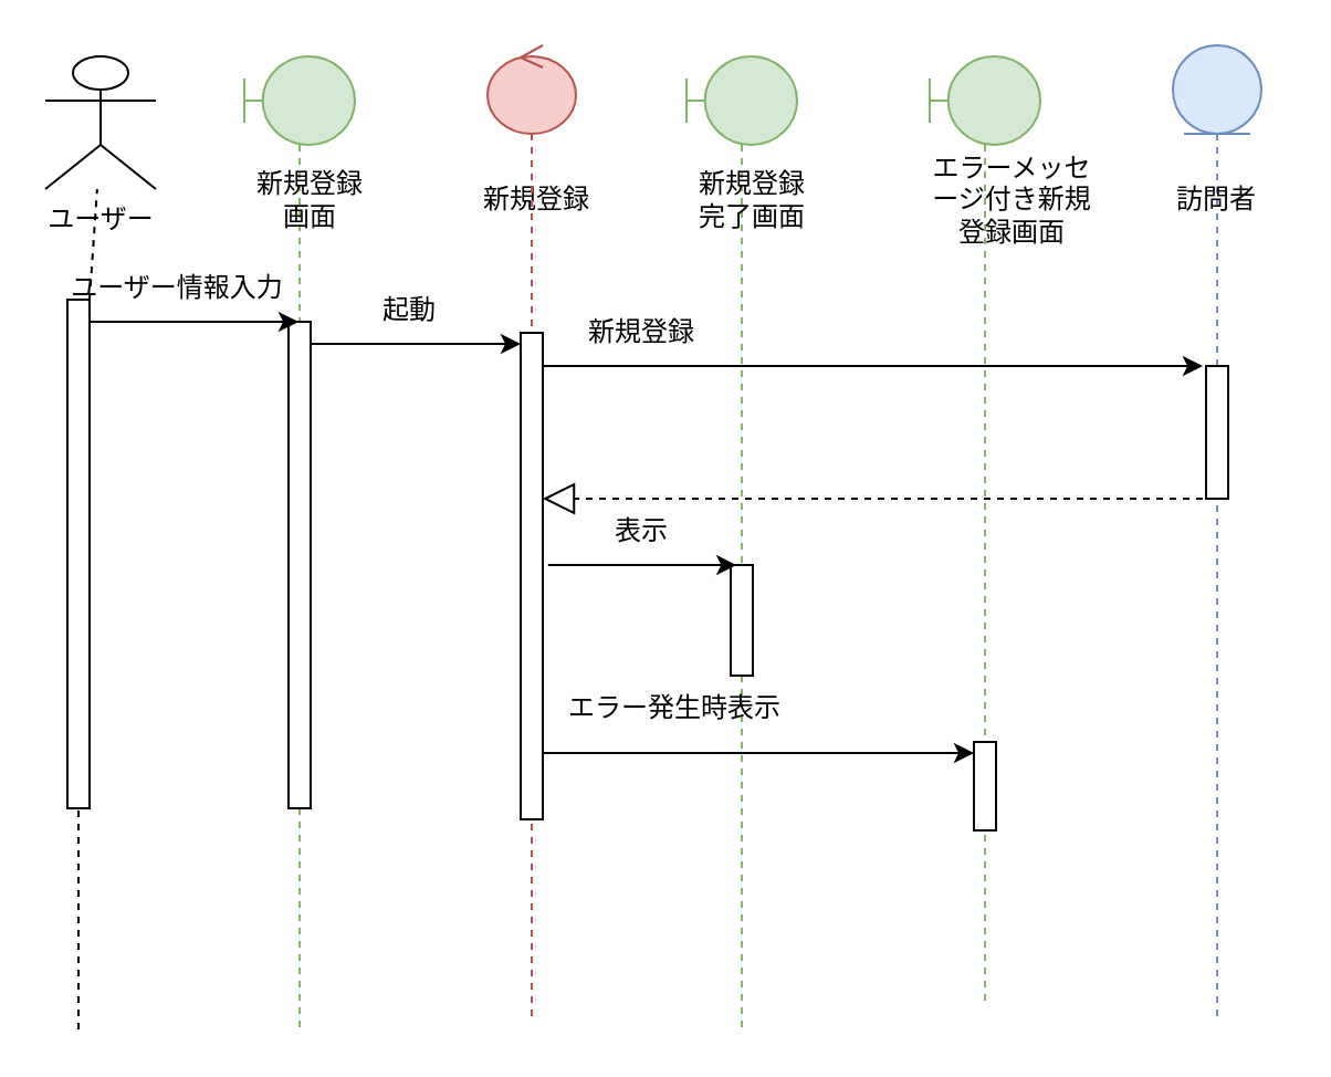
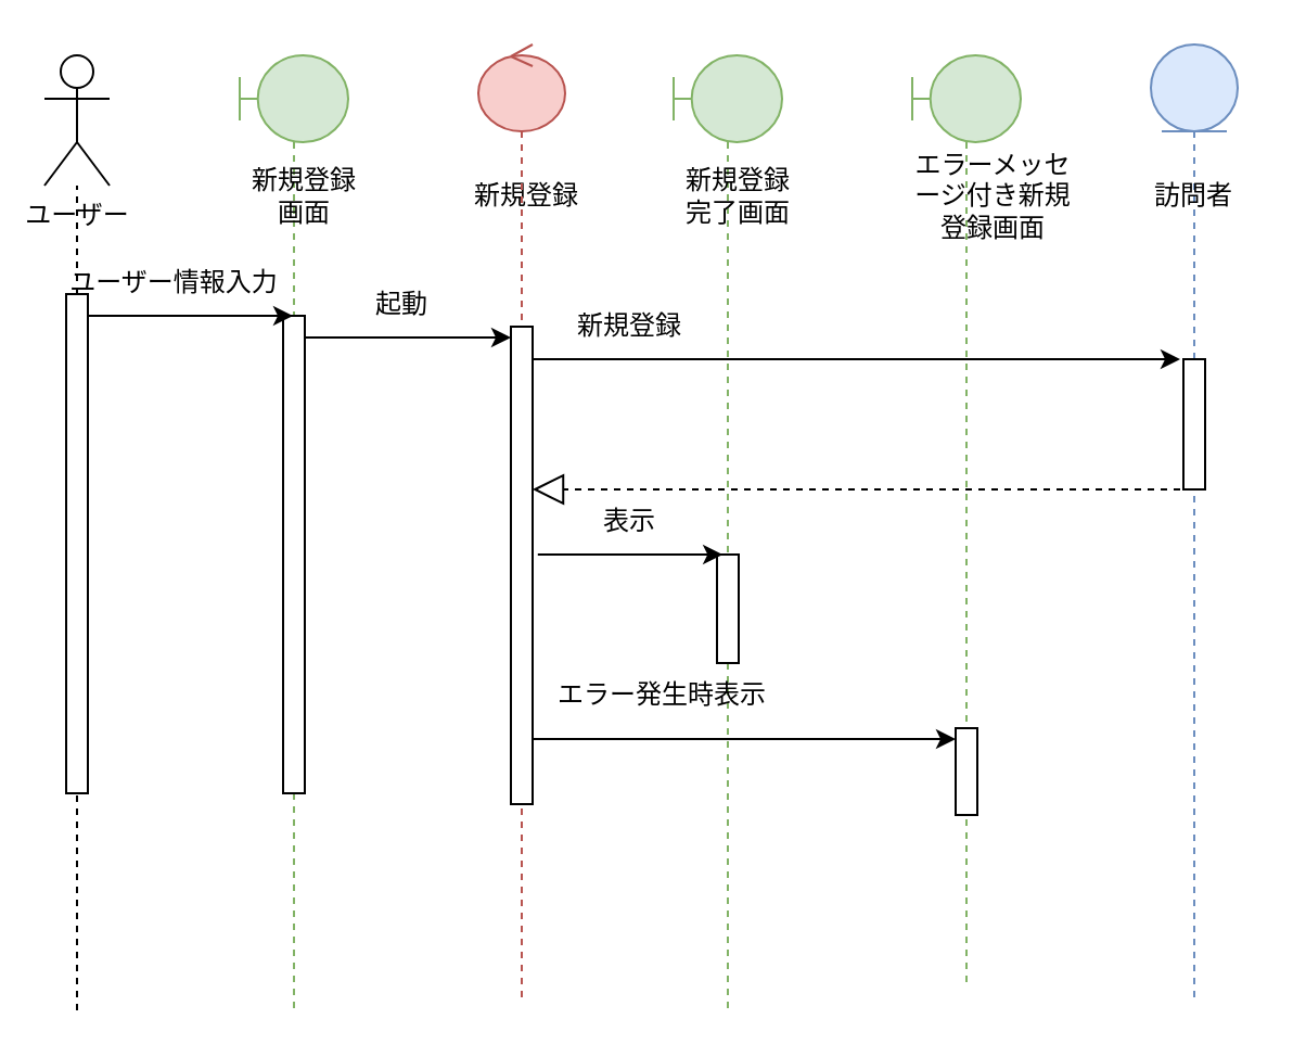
  <mxCell id="0" />
  <mxCell id="1" parent="0" />
- <mxCell id="2" value="ユーザー" style="shape=umlActor;verticalLabelPosition=bottom;verticalAlign=top;html=1;outlineConnect=0;" vertex="1" parent="1"><mxGeometry x="20" y="25" width="50" height="60" as="geometry" /></mxCell>
+ <mxCell id="2" value="ユーザー" style="shape=umlActor;verticalLabelPosition=bottom;verticalAlign=top;html=1;outlineConnect=0;" vertex="1" parent="1"><mxGeometry x="20" y="25" width="30" height="60" as="geometry" /></mxCell>
  <mxCell id="3" value="" style="endArrow=none;dashed=1;html=1;rounded=0;" edge="1" parent="1" source="27" target="2"><mxGeometry width="50" height="50" relative="1" as="geometry"><mxPoint x="35" y="465" as="sourcePoint" /><mxPoint x="70" y="185" as="targetPoint" /></mxGeometry></mxCell>
  <mxCell id="4" value="" style="shape=umlLifeline;perimeter=lifelinePerimeter;whiteSpace=wrap;html=1;container=1;dropTarget=0;collapsible=0;recursiveResize=0;outlineConnect=0;portConstraint=eastwest;newEdgeStyle={&quot;curved&quot;:0,&quot;rounded&quot;:0};participant=umlBoundary;fillColor=#d5e8d4;strokeColor=#82b366;" vertex="1" parent="1"><mxGeometry x="110" y="25" width="50" height="440" as="geometry" /></mxCell>
  <mxCell id="5" value="" style="html=1;points=[[0,0,0,0,5],[0,1,0,0,-5],[1,0,0,0,5],[1,1,0,0,-5]];perimeter=orthogonalPerimeter;outlineConnect=0;targetShapes=umlLifeline;portConstraint=eastwest;newEdgeStyle={&quot;curved&quot;:0,&quot;rounded&quot;:0};" vertex="1" parent="4"><mxGeometry x="20" y="120" width="10" height="220" as="geometry" /></mxCell>
  <mxCell id="6" value="新規登録画面" style="text;html=1;align=center;verticalAlign=middle;whiteSpace=wrap;rounded=0;" vertex="1" parent="1"><mxGeometry x="110" y="75" width="60" height="30" as="geometry" /></mxCell>
  <mxCell id="7" value="新規登録" style="text;html=1;align=center;verticalAlign=middle;whiteSpace=wrap;rounded=0;" vertex="1" parent="1"><mxGeometry x="205" y="75" width="75" height="30" as="geometry" /></mxCell>
  <mxCell id="8" value="" style="shape=umlLifeline;perimeter=lifelinePerimeter;whiteSpace=wrap;html=1;container=1;dropTarget=0;collapsible=0;recursiveResize=0;outlineConnect=0;portConstraint=eastwest;newEdgeStyle={&quot;curved&quot;:0,&quot;rounded&quot;:0};participant=umlBoundary;fillColor=#d5e8d4;strokeColor=#82b366;" vertex="1" parent="1"><mxGeometry x="310" y="25" width="50" height="440" as="geometry" /></mxCell>
  <mxCell id="9" value="" style="html=1;points=[[0,0,0,0,5],[0,1,0,0,-5],[1,0,0,0,5],[1,1,0,0,-5]];perimeter=orthogonalPerimeter;outlineConnect=0;targetShapes=umlLifeline;portConstraint=eastwest;newEdgeStyle={&quot;curved&quot;:0,&quot;rounded&quot;:0};" vertex="1" parent="8"><mxGeometry x="20" y="230" width="10" height="50" as="geometry" /></mxCell>
  <mxCell id="10" value="新規登録完了画面" style="text;html=1;align=center;verticalAlign=middle;whiteSpace=wrap;rounded=0;" vertex="1" parent="1"><mxGeometry x="310" y="75" width="60" height="30" as="geometry" /></mxCell>
  <mxCell id="11" value="" style="shape=umlLifeline;perimeter=lifelinePerimeter;whiteSpace=wrap;html=1;container=1;dropTarget=0;collapsible=0;recursiveResize=0;outlineConnect=0;portConstraint=eastwest;newEdgeStyle={&quot;curved&quot;:0,&quot;rounded&quot;:0};participant=umlEntity;fillColor=#dae8fc;strokeColor=#6c8ebf;" vertex="1" parent="1"><mxGeometry x="530" y="20" width="40" height="440" as="geometry" /></mxCell>
  <mxCell id="12" value="" style="html=1;points=[[0,0,0,0,5],[0,1,0,0,-5],[1,0,0,0,5],[1,1,0,0,-5]];perimeter=orthogonalPerimeter;outlineConnect=0;targetShapes=umlLifeline;portConstraint=eastwest;newEdgeStyle={&quot;curved&quot;:0,&quot;rounded&quot;:0};" vertex="1" parent="11"><mxGeometry x="15" y="145" width="10" height="60" as="geometry" /></mxCell>
  <mxCell id="13" value="訪問者" style="text;html=1;align=center;verticalAlign=middle;whiteSpace=wrap;rounded=0;" vertex="1" parent="1"><mxGeometry x="520" y="75" width="60" height="30" as="geometry" /></mxCell>
  <mxCell id="14" value="" style="shape=umlLifeline;perimeter=lifelinePerimeter;whiteSpace=wrap;html=1;container=1;dropTarget=0;collapsible=0;recursiveResize=0;outlineConnect=0;portConstraint=eastwest;newEdgeStyle={&quot;curved&quot;:0,&quot;rounded&quot;:0};participant=umlControl;fillColor=#f8cecc;strokeColor=#b85450;" vertex="1" parent="1"><mxGeometry x="220" y="20" width="40" height="440" as="geometry" /></mxCell>
  <mxCell id="15" value="" style="html=1;points=[[0,0,0,0,5],[0,1,0,0,-5],[1,0,0,0,5],[1,1,0,0,-5]];perimeter=orthogonalPerimeter;outlineConnect=0;targetShapes=umlLifeline;portConstraint=eastwest;newEdgeStyle={&quot;curved&quot;:0,&quot;rounded&quot;:0};" vertex="1" parent="14"><mxGeometry x="15" y="130" width="10" height="220" as="geometry" /></mxCell>
  <mxCell id="16" value="" style="endArrow=classic;html=1;rounded=0;" edge="1" parent="1" target="4"><mxGeometry width="50" height="50" relative="1" as="geometry"><mxPoint x="40" y="145" as="sourcePoint" /><mxPoint x="240" y="205" as="targetPoint" /></mxGeometry></mxCell>
  <mxCell id="17" value="ユーザー情報入力" style="text;html=1;align=center;verticalAlign=middle;whiteSpace=wrap;rounded=0;" vertex="1" parent="1"><mxGeometry x="30" y="115" width="100" height="30" as="geometry" /></mxCell>
  <mxCell id="18" value="" style="endArrow=classic;html=1;rounded=0;" edge="1" parent="1" target="15"><mxGeometry width="50" height="50" relative="1" as="geometry"><mxPoint x="140" y="155" as="sourcePoint" /><mxPoint x="379.5" y="155" as="targetPoint" /></mxGeometry></mxCell>
  <mxCell id="19" value="起動" style="text;html=1;align=center;verticalAlign=middle;whiteSpace=wrap;rounded=0;" vertex="1" parent="1"><mxGeometry x="150" y="125" width="70" height="30" as="geometry" /></mxCell>
  <mxCell id="20" value="" style="shape=umlLifeline;perimeter=lifelinePerimeter;whiteSpace=wrap;html=1;container=1;dropTarget=0;collapsible=0;recursiveResize=0;outlineConnect=0;portConstraint=eastwest;newEdgeStyle={&quot;curved&quot;:0,&quot;rounded&quot;:0};participant=umlBoundary;fillColor=#d5e8d4;strokeColor=#82b366;" vertex="1" parent="1"><mxGeometry x="420" y="25" width="50" height="430" as="geometry" /></mxCell>
  <mxCell id="21" value="" style="html=1;points=[[0,0,0,0,5],[0,1,0,0,-5],[1,0,0,0,5],[1,1,0,0,-5]];perimeter=orthogonalPerimeter;outlineConnect=0;targetShapes=umlLifeline;portConstraint=eastwest;newEdgeStyle={&quot;curved&quot;:0,&quot;rounded&quot;:0};" vertex="1" parent="20"><mxGeometry x="20" y="310" width="10" height="40" as="geometry" /></mxCell>
  <mxCell id="22" value="エラーメッセージ付き新規登録画面" style="text;html=1;align=center;verticalAlign=middle;whiteSpace=wrap;rounded=0;" vertex="1" parent="1"><mxGeometry x="415" y="75" width="85" height="30" as="geometry" /></mxCell>
  <mxCell id="23" value="" style="endArrow=classic;html=1;rounded=0;" edge="1" parent="1" source="15"><mxGeometry width="50" height="50" relative="1" as="geometry"><mxPoint x="250" y="165" as="sourcePoint" /><mxPoint x="543.5" y="165" as="targetPoint" /></mxGeometry></mxCell>
  <mxCell id="24" value="新規登録" style="text;html=1;align=center;verticalAlign=middle;whiteSpace=wrap;rounded=0;" vertex="1" parent="1"><mxGeometry x="260" y="135" width="60" height="30" as="geometry" /></mxCell>
  <mxCell id="25" value="" style="endArrow=block;dashed=1;endFill=0;endSize=12;html=1;rounded=0;entryX=1;entryY=1;entryDx=0;entryDy=-5;entryPerimeter=0;" edge="1" parent="1"><mxGeometry width="160" relative="1" as="geometry"><mxPoint x="549.5" y="225" as="sourcePoint" /><mxPoint x="245" y="225" as="targetPoint" /></mxGeometry></mxCell>
  <mxCell id="26" value="" style="endArrow=none;dashed=1;html=1;rounded=0;" edge="1" parent="1" target="27"><mxGeometry width="50" height="50" relative="1" as="geometry"><mxPoint x="35" y="465" as="sourcePoint" /><mxPoint x="35" y="85" as="targetPoint" /></mxGeometry></mxCell>
  <mxCell id="27" value="" style="html=1;points=[[0,0,0,0,5],[0,1,0,0,-5],[1,0,0,0,5],[1,1,0,0,-5]];perimeter=orthogonalPerimeter;outlineConnect=0;targetShapes=umlLifeline;portConstraint=eastwest;newEdgeStyle={&quot;curved&quot;:0,&quot;rounded&quot;:0};" vertex="1" parent="1"><mxGeometry x="30" y="135" width="10" height="230" as="geometry" /></mxCell>
  <mxCell id="28" value="" style="endArrow=classic;html=1;rounded=0;entryX=0;entryY=0;entryDx=0;entryDy=5;entryPerimeter=0;" edge="1" parent="1" source="15" target="21"><mxGeometry width="50" height="50" relative="1" as="geometry"><mxPoint x="240" y="335" as="sourcePoint" /><mxPoint x="430" y="338" as="targetPoint" /></mxGeometry></mxCell>
  <mxCell id="29" value="エラー発生時表示" style="text;html=1;align=center;verticalAlign=middle;whiteSpace=wrap;rounded=0;" vertex="1" parent="1"><mxGeometry x="250" y="305" width="110" height="30" as="geometry" /></mxCell>
  <mxCell id="30" value="" style="endArrow=classic;html=1;rounded=0;" edge="1" parent="1"><mxGeometry width="50" height="50" relative="1" as="geometry"><mxPoint x="247.4" y="255" as="sourcePoint" /><mxPoint x="332.59" y="255" as="targetPoint" /></mxGeometry></mxCell>
  <mxCell id="31" value="表示" style="text;html=1;align=center;verticalAlign=middle;whiteSpace=wrap;rounded=0;" vertex="1" parent="1"><mxGeometry x="260" y="225" width="60" height="30" as="geometry" /></mxCell>
